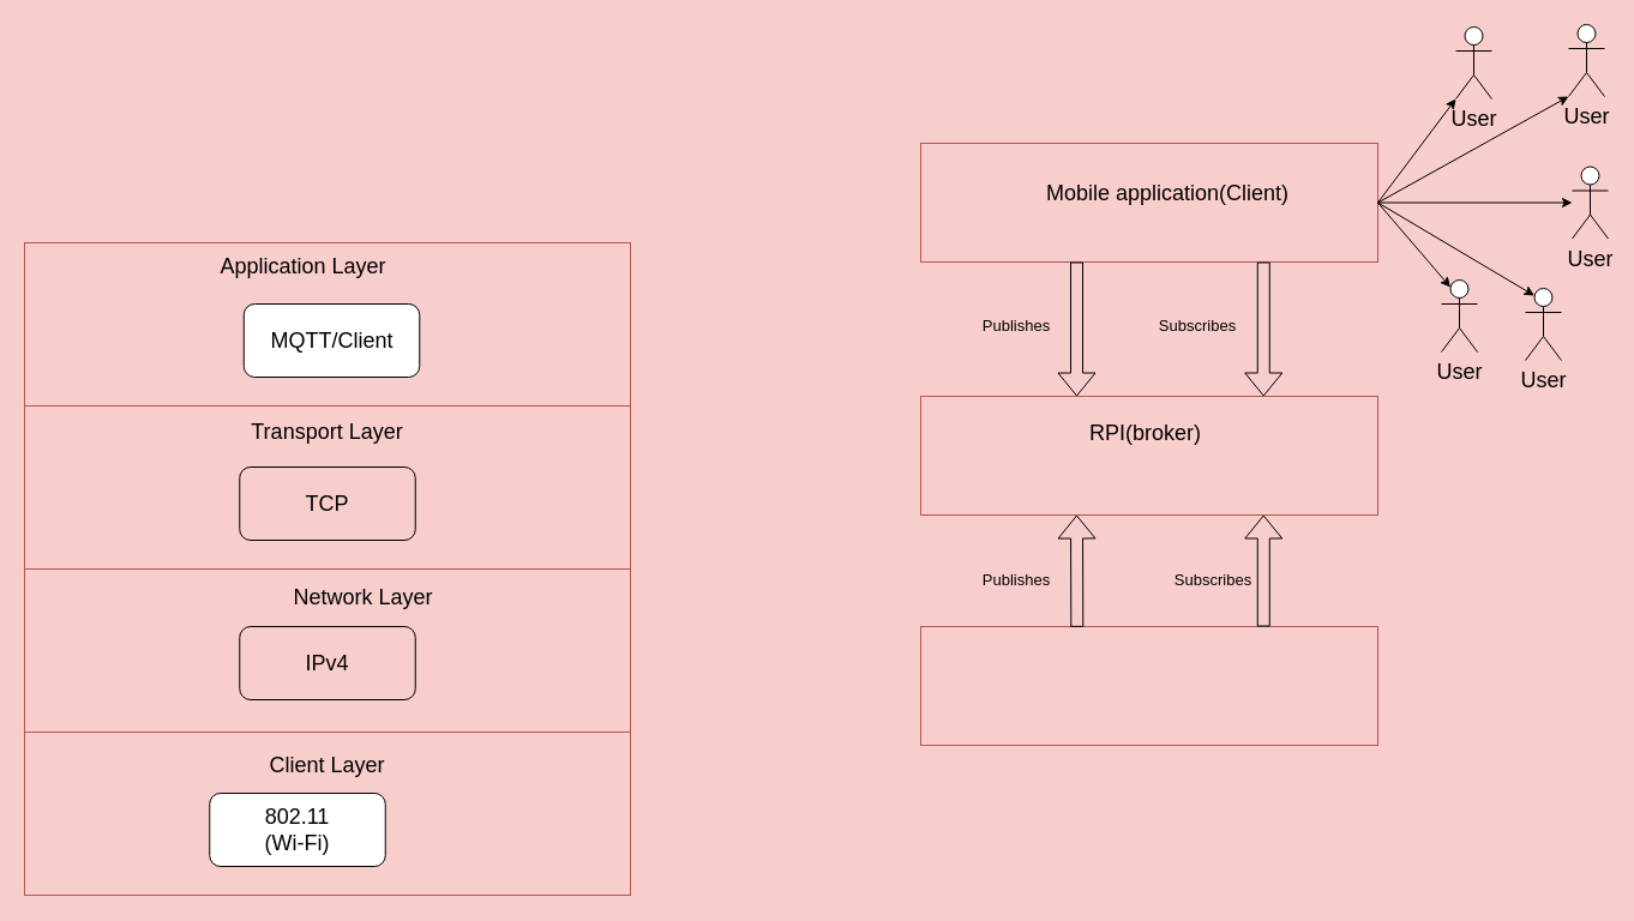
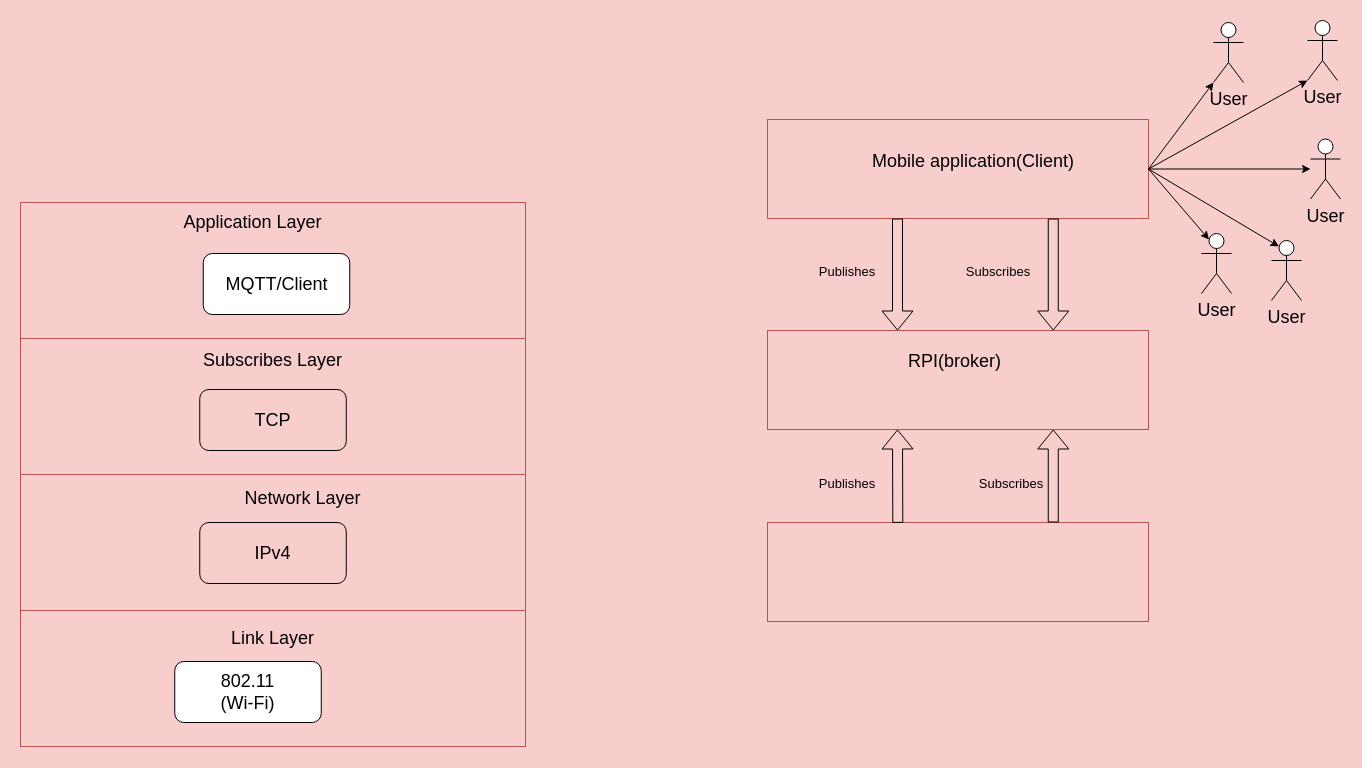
  <mxCell id="0" />
  <mxCell id="1" parent="0" />
  <mxCell id="2" value="" style="rounded=0;whiteSpace=wrap;html=1;fillColor=#f8cecc;strokeColor=#b85450;" vertex="1" parent="1"><mxGeometry x="20" y="202" width="505" height="136" as="geometry" /></mxCell>
  <mxCell id="3" value="&lt;font style=&quot;font-size: 18px&quot;&gt;Application Layer&lt;/font&gt;" style="text;html=1;strokeColor=none;fillColor=none;align=center;verticalAlign=middle;whiteSpace=wrap;rounded=0;" vertex="1" parent="1"><mxGeometry x="150" y="207" width="205" height="30" as="geometry" /></mxCell>
  <mxCell id="4" value="" style="rounded=0;whiteSpace=wrap;html=1;fillColor=#f8cecc;strokeColor=#b85450;" vertex="1" parent="1"><mxGeometry x="20" y="338" width="505" height="136" as="geometry" /></mxCell>
- <mxCell id="5" value="&lt;font style=&quot;font-size: 18px&quot;&gt;Transport Layer&lt;/font&gt;" style="text;html=1;strokeColor=none;fillColor=none;align=center;verticalAlign=middle;whiteSpace=wrap;rounded=0;" vertex="1" parent="1"><mxGeometry x="170" y="345" width="205" height="30" as="geometry" /></mxCell>
+ <mxCell id="5" value="&lt;font style=&quot;font-size: 18px&quot;&gt;Subscribes Layer&lt;/font&gt;" style="text;html=1;strokeColor=none;fillColor=none;align=center;verticalAlign=middle;whiteSpace=wrap;rounded=0;" vertex="1" parent="1"><mxGeometry x="170" y="345" width="205" height="30" as="geometry" /></mxCell>
  <mxCell id="6" value="" style="rounded=0;whiteSpace=wrap;html=1;fillColor=#f8cecc;strokeColor=#b85450;" vertex="1" parent="1"><mxGeometry x="20" y="474" width="505" height="136" as="geometry" /></mxCell>
  <mxCell id="7" value="&lt;span style=&quot;font-size: 18px&quot;&gt;Network Layer&lt;/span&gt;" style="text;html=1;strokeColor=none;fillColor=none;align=center;verticalAlign=middle;whiteSpace=wrap;rounded=0;" vertex="1" parent="1"><mxGeometry x="200" y="483" width="205" height="30" as="geometry" /></mxCell>
  <mxCell id="8" value="" style="rounded=0;whiteSpace=wrap;html=1;fillColor=#f8cecc;strokeColor=#b85450;" vertex="1" parent="1"><mxGeometry x="20" y="610" width="505" height="136" as="geometry" /></mxCell>
- <mxCell id="9" value="&lt;font style=&quot;font-size: 18px&quot;&gt;Client Layer&lt;/font&gt;" style="text;html=1;strokeColor=none;fillColor=none;align=center;verticalAlign=middle;whiteSpace=wrap;rounded=0;" vertex="1" parent="1"><mxGeometry x="170" y="623" width="205" height="30" as="geometry" /></mxCell>
+ <mxCell id="9" value="&lt;font style=&quot;font-size: 18px&quot;&gt;Link Layer&lt;/font&gt;" style="text;html=1;strokeColor=none;fillColor=none;align=center;verticalAlign=middle;whiteSpace=wrap;rounded=0;" vertex="1" parent="1"><mxGeometry x="170" y="623" width="205" height="30" as="geometry" /></mxCell>
  <mxCell id="10" value="MQTT/Client" style="rounded=1;whiteSpace=wrap;html=1;fontSize=18;fontColor=#000000;" vertex="1" parent="1"><mxGeometry x="202.75" y="253" width="146.5" height="61" as="geometry" /></mxCell>
  <mxCell id="11" value="802.11&lt;br/&gt;(Wi-Fi)" style="rounded=1;whiteSpace=wrap;html=1;fontSize=18;fontColor=#000000;" vertex="1" parent="1"><mxGeometry x="174.25" y="661" width="146.5" height="61" as="geometry" /></mxCell>
  <mxCell id="12" value="IPv4" style="rounded=1;whiteSpace=wrap;html=1;fontSize=18;fontColor=#000000;fillColor=#f8cecc;" vertex="1" parent="1"><mxGeometry x="199.25" y="522" width="146.5" height="61" as="geometry" /></mxCell>
  <mxCell id="13" value="TCP" style="rounded=1;whiteSpace=wrap;html=1;fontSize=18;fontColor=#000000;fillColor=#f8cecc;" vertex="1" parent="1"><mxGeometry x="199.25" y="389" width="146.5" height="61" as="geometry" /></mxCell>
  <mxCell id="14" value="" style="rounded=0;whiteSpace=wrap;html=1;fillColor=#f8cecc;strokeColor=#b85450;" vertex="1" parent="1"><mxGeometry x="767" y="119" width="381" height="99" as="geometry" /></mxCell>
  <mxCell id="15" value="&lt;font style=&quot;font-size: 18px&quot;&gt;Mobile application(Client)&lt;/font&gt;" style="text;html=1;strokeColor=none;fillColor=none;align=center;verticalAlign=middle;whiteSpace=wrap;rounded=0;" vertex="1" parent="1"><mxGeometry x="868.5" y="146" width="208" height="30" as="geometry" /></mxCell>
  <mxCell id="16" value="" style="rounded=0;whiteSpace=wrap;html=1;fillColor=#f8cecc;strokeColor=#b85450;" vertex="1" parent="1"><mxGeometry x="767" y="522" width="381" height="99" as="geometry" /></mxCell>
  <mxCell id="17" value="" style="rounded=0;whiteSpace=wrap;html=1;fillColor=#f8cecc;strokeColor=#b85450;" vertex="1" parent="1"><mxGeometry x="767" y="330" width="381" height="99" as="geometry" /></mxCell>
  <mxCell id="18" value="&lt;font style=&quot;font-size: 18px&quot;&gt;RPI(broker)&lt;/font&gt;" style="text;html=1;strokeColor=none;fillColor=none;align=center;verticalAlign=middle;whiteSpace=wrap;rounded=0;" vertex="1" parent="1"><mxGeometry x="852" y="346" width="205" height="30" as="geometry" /></mxCell>
  <mxCell id="19" value="User" style="shape=umlActor;verticalLabelPosition=bottom;verticalAlign=top;html=1;outlineConnect=0;fontSize=18;fontColor=#000000;" vertex="1" parent="1"><mxGeometry x="1310" y="138.5" width="30" height="60" as="geometry" /></mxCell>
  <mxCell id="20" value="" style="shape=flexArrow;endArrow=classic;html=1;rounded=0;fontSize=18;fontColor=#000000;exitX=0.75;exitY=0;exitDx=0;exitDy=0;entryX=0.75;entryY=1;entryDx=0;entryDy=0;" edge="1" parent="1" source="16" target="17"><mxGeometry width="50" height="50" relative="1" as="geometry"><mxPoint x="1276" y="474" as="sourcePoint" /><mxPoint x="1326" y="424" as="targetPoint" /></mxGeometry></mxCell>
  <mxCell id="21" value="" style="shape=flexArrow;endArrow=classic;html=1;rounded=0;fontSize=18;fontColor=#000000;entryX=0.75;entryY=0;entryDx=0;entryDy=0;exitX=0.75;exitY=1;exitDx=0;exitDy=0;" edge="1" parent="1" source="14" target="17"><mxGeometry width="50" height="50" relative="1" as="geometry"><mxPoint x="888" y="249" as="sourcePoint" /><mxPoint x="1417.25" y="395" as="targetPoint" /></mxGeometry></mxCell>
  <mxCell id="22" value="" style="endArrow=classic;html=1;rounded=0;fontSize=18;fontColor=#000000;exitX=1;exitY=0.5;exitDx=0;exitDy=0;" edge="1" parent="1" source="14" target="19"><mxGeometry width="50" height="50" relative="1" as="geometry"><mxPoint x="1206" y="189" as="sourcePoint" /><mxPoint x="1256" y="139" as="targetPoint" /></mxGeometry></mxCell>
  <mxCell id="23" value="User" style="shape=umlActor;verticalLabelPosition=bottom;verticalAlign=top;html=1;outlineConnect=0;fontSize=18;fontColor=#000000;" vertex="1" parent="1"><mxGeometry x="1201" y="233" width="30" height="60" as="geometry" /></mxCell>
  <mxCell id="24" value="User" style="shape=umlActor;verticalLabelPosition=bottom;verticalAlign=top;html=1;outlineConnect=0;fontSize=18;fontColor=#000000;" vertex="1" parent="1"><mxGeometry x="1271" y="240" width="30" height="60" as="geometry" /></mxCell>
  <mxCell id="25" value="User" style="shape=umlActor;verticalLabelPosition=bottom;verticalAlign=top;html=1;outlineConnect=0;fontSize=18;fontColor=#000000;" vertex="1" parent="1"><mxGeometry x="1213" y="22" width="30" height="60" as="geometry" /></mxCell>
  <mxCell id="26" value="User" style="shape=umlActor;verticalLabelPosition=bottom;verticalAlign=top;html=1;outlineConnect=0;fontSize=18;fontColor=#000000;" vertex="1" parent="1"><mxGeometry x="1307" y="20" width="30" height="60" as="geometry" /></mxCell>
  <mxCell id="27" value="" style="endArrow=classic;html=1;rounded=0;fontSize=18;fontColor=#000000;exitX=1;exitY=0.5;exitDx=0;exitDy=0;entryX=0.25;entryY=0.1;entryDx=0;entryDy=0;entryPerimeter=0;" edge="1" parent="1" source="14" target="23"><mxGeometry width="50" height="50" relative="1" as="geometry"><mxPoint x="1158" y="178.5" as="sourcePoint" /><mxPoint x="1320" y="178.5" as="targetPoint" /></mxGeometry></mxCell>
  <mxCell id="28" value="" style="endArrow=classic;html=1;rounded=0;fontSize=18;fontColor=#000000;exitX=1;exitY=0.5;exitDx=0;exitDy=0;entryX=0.25;entryY=0.1;entryDx=0;entryDy=0;entryPerimeter=0;" edge="1" parent="1" source="14" target="24"><mxGeometry width="50" height="50" relative="1" as="geometry"><mxPoint x="1168" y="188.5" as="sourcePoint" /><mxPoint x="1330" y="188.5" as="targetPoint" /></mxGeometry></mxCell>
  <mxCell id="29" value="" style="endArrow=classic;html=1;rounded=0;fontSize=18;fontColor=#000000;exitX=1;exitY=0.5;exitDx=0;exitDy=0;entryX=0;entryY=1;entryDx=0;entryDy=0;entryPerimeter=0;" edge="1" parent="1" source="14" target="26"><mxGeometry width="50" height="50" relative="1" as="geometry"><mxPoint x="1178" y="198.5" as="sourcePoint" /><mxPoint x="1340" y="198.5" as="targetPoint" /></mxGeometry></mxCell>
  <mxCell id="30" value="" style="endArrow=classic;html=1;rounded=0;fontSize=18;fontColor=#000000;exitX=1;exitY=0.5;exitDx=0;exitDy=0;entryX=0;entryY=1;entryDx=0;entryDy=0;entryPerimeter=0;" edge="1" parent="1" source="14" target="25"><mxGeometry width="50" height="50" relative="1" as="geometry"><mxPoint x="1188" y="208.5" as="sourcePoint" /><mxPoint x="1350" y="208.5" as="targetPoint" /></mxGeometry></mxCell>
  <mxCell id="31" value="&lt;font style=&quot;font-size: 13px&quot;&gt;Subscribes&lt;/font&gt;" style="text;html=1;strokeColor=none;fillColor=none;align=center;verticalAlign=middle;whiteSpace=wrap;rounded=0;fontSize=18;fontColor=#000000;" vertex="1" parent="1"><mxGeometry x="968" y="255" width="60" height="30" as="geometry" /></mxCell>
  <mxCell id="32" value="" style="shape=flexArrow;endArrow=classic;html=1;rounded=0;fontSize=18;fontColor=#000000;entryX=0.5;entryY=0;entryDx=0;entryDy=0;exitX=0.5;exitY=1;exitDx=0;exitDy=0;" edge="1" parent="1"><mxGeometry width="50" height="50" relative="1" as="geometry"><mxPoint x="897" y="218" as="sourcePoint" /><mxPoint x="897" y="330" as="targetPoint" /></mxGeometry></mxCell>
  <mxCell id="33" value="&lt;font style=&quot;font-size: 13px&quot;&gt;Publishes&lt;/font&gt;" style="text;html=1;strokeColor=none;fillColor=none;align=center;verticalAlign=middle;whiteSpace=wrap;rounded=0;fontSize=18;fontColor=#000000;" vertex="1" parent="1"><mxGeometry x="817" y="255" width="60" height="30" as="geometry" /></mxCell>
  <mxCell id="34" value="" style="shape=flexArrow;endArrow=classic;html=1;rounded=0;fontSize=18;fontColor=#000000;exitX=0.342;exitY=0.004;exitDx=0;exitDy=0;exitPerimeter=0;" edge="1" parent="1" source="16"><mxGeometry width="50" height="50" relative="1" as="geometry"><mxPoint x="897" y="520" as="sourcePoint" /><mxPoint x="897" y="429" as="targetPoint" /></mxGeometry></mxCell>
  <mxCell id="35" value="&lt;font style=&quot;font-size: 13px&quot;&gt;Publishes&lt;/font&gt;" style="text;html=1;strokeColor=none;fillColor=none;align=center;verticalAlign=middle;whiteSpace=wrap;rounded=0;fontSize=18;fontColor=#000000;" vertex="1" parent="1"><mxGeometry x="817" y="467" width="60" height="30" as="geometry" /></mxCell>
  <mxCell id="36" value="&lt;font style=&quot;font-size: 13px&quot;&gt;Subscribes&lt;/font&gt;" style="text;html=1;strokeColor=none;fillColor=none;align=center;verticalAlign=middle;whiteSpace=wrap;rounded=0;fontSize=18;fontColor=#000000;" vertex="1" parent="1"><mxGeometry x="981" y="467" width="60" height="30" as="geometry" /></mxCell>
